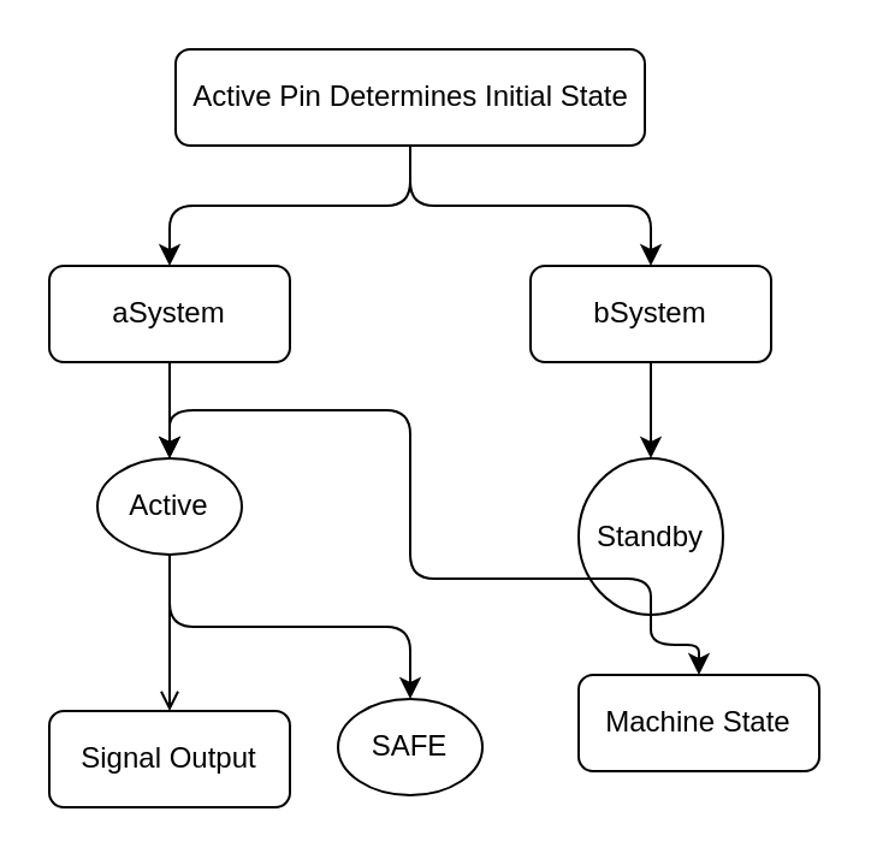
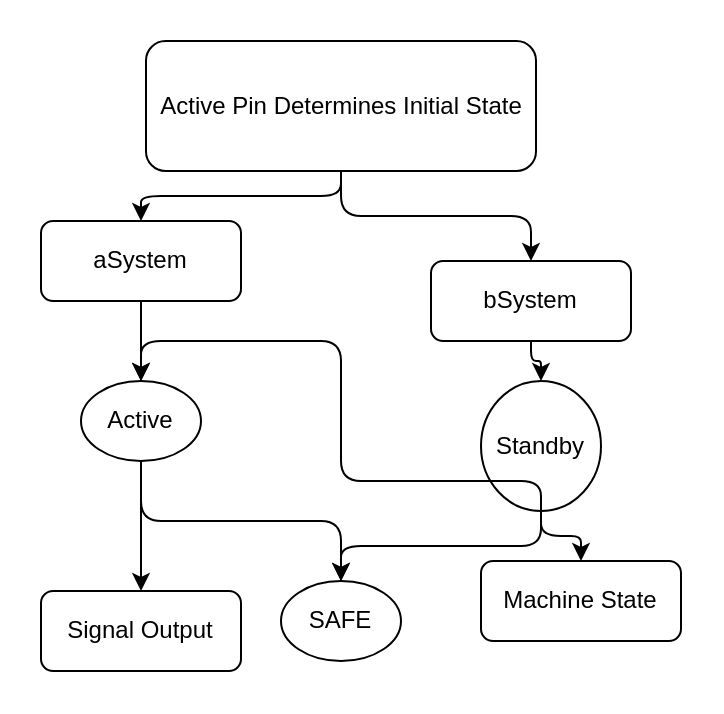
  <mxCell id="0" />
  <mxCell id="1" parent="0" />
  <mxCell id="2" value="aSystem" style="rounded=1;whiteSpace=wrap;html=1;" parent="1" vertex="1"><mxGeometry x="20" y="110" width="100" height="40" as="geometry" /></mxCell>
- <mxCell id="3" value="bSystem" style="rounded=1;whiteSpace=wrap;html=1;" parent="1" vertex="1"><mxGeometry x="220" y="110" width="100" height="40" as="geometry" /></mxCell>
+ <mxCell id="3" value="bSystem" style="rounded=1;whiteSpace=wrap;html=1;" parent="1" vertex="1"><mxGeometry x="215" y="130" width="100" height="40" as="geometry" /></mxCell>
  <mxCell id="4" value="Active" style="ellipse;whiteSpace=wrap;html=1;" parent="1" vertex="1"><mxGeometry x="40" y="190" width="60" height="40" as="geometry" /></mxCell>
  <mxCell id="5" value="Standby" style="ellipse;whiteSpace=wrap;html=1;" parent="1" vertex="1"><mxGeometry x="240" y="190" width="60" height="65" as="geometry" /></mxCell>
  <mxCell id="6" value="SAFE" style="ellipse;whiteSpace=wrap;html=1;" parent="1" vertex="1"><mxGeometry x="140" y="290" width="60" height="40" as="geometry" /></mxCell>
- <mxCell id="7" value="Active Pin Determines Initial State" style="rounded=1;whiteSpace=wrap;html=1;" parent="1" vertex="1"><mxGeometry x="72.5" y="20" width="195" height="40" as="geometry" /></mxCell>
+ <mxCell id="7" value="Active Pin Determines Initial State" style="rounded=1;whiteSpace=wrap;html=1;" parent="1" vertex="1"><mxGeometry x="72.5" y="20" width="195" height="65" as="geometry" /></mxCell>
  <mxCell id="8" value="Signal Output" style="rounded=1;whiteSpace=wrap;html=1;" parent="1" vertex="1"><mxGeometry x="20" y="295" width="100" height="40" as="geometry" /></mxCell>
  <mxCell id="9" value="Machine State" style="rounded=1;whiteSpace=wrap;html=1;" parent="1" vertex="1"><mxGeometry x="240" y="280" width="100" height="40" as="geometry" /></mxCell>
  <mxCell id="10" style="edgeStyle=orthogonalEdgeStyle;rounded=1;exitX=0.5;exitY=1;exitDx=0;exitDy=0;entryX=0.5;entryY=0;entryDx=0;entryDy=0;" parent="1" source="7" target="2" edge="1"><mxGeometry relative="1" as="geometry" /></mxCell>
  <mxCell id="11" style="edgeStyle=orthogonalEdgeStyle;rounded=1;exitX=0.5;exitY=1;exitDx=0;exitDy=0;entryX=0.5;entryY=0;entryDx=0;entryDy=0;" parent="1" source="7" target="3" edge="1"><mxGeometry relative="1" as="geometry" /></mxCell>
  <mxCell id="12" style="edgeStyle=orthogonalEdgeStyle;rounded=1;exitX=0.5;exitY=1;exitDx=0;exitDy=0;entryX=0.5;entryY=0;entryDx=0;entryDy=0;" parent="1" source="2" target="4" edge="1"><mxGeometry relative="1" as="geometry" /></mxCell>
  <mxCell id="13" style="edgeStyle=orthogonalEdgeStyle;rounded=1;exitX=0.5;exitY=1;exitDx=0;exitDy=0;entryX=0.5;entryY=0;entryDx=0;entryDy=0;" parent="1" source="3" target="5" edge="1"><mxGeometry relative="1" as="geometry" /></mxCell>
- <mxCell id="14" style="edgeStyle=orthogonalEdgeStyle;rounded=1;exitX=0.5;exitY=1;exitDx=0;exitDy=0;entryX=0.5;entryY=0;entryDx=0;entryDy=0;endArrow=open;" parent="1" source="4" target="8" edge="1"><mxGeometry relative="1" as="geometry" /></mxCell>
+ <mxCell id="14" style="edgeStyle=orthogonalEdgeStyle;rounded=1;exitX=0.5;exitY=1;exitDx=0;exitDy=0;entryX=0.5;entryY=0;entryDx=0;entryDy=0;" parent="1" source="4" target="8" edge="1"><mxGeometry relative="1" as="geometry" /></mxCell>
  <mxCell id="15" style="edgeStyle=orthogonalEdgeStyle;rounded=1;exitX=0.5;exitY=1;exitDx=0;exitDy=0;entryX=0.5;entryY=0;entryDx=0;entryDy=0;" parent="1" source="5" target="9" edge="1"><mxGeometry relative="1" as="geometry" /></mxCell>
  <mxCell id="16" style="edgeStyle=orthogonalEdgeStyle;rounded=1;exitX=0.5;exitY=1;exitDx=0;exitDy=0;entryX=0.5;entryY=0;entryDx=0;entryDy=0;" parent="1" source="4" target="6" edge="1"><mxGeometry relative="1" as="geometry" /></mxCell>
  <mxCell id="17" style="edgeStyle=orthogonalEdgeStyle;rounded=1;exitX=0.5;exitY=1;exitDx=0;exitDy=0;entryX=0.5;entryY=0;entryDx=0;entryDy=0;" parent="1" source="5" target="4" edge="1"><mxGeometry relative="1" as="geometry"><Array as="points"><mxPoint x="270" y="240" /><mxPoint x="170" y="240" /><mxPoint x="170" y="170" /><mxPoint x="70" y="170" /></Array></mxGeometry></mxCell>
+ <mxCell id="18" style="edgeStyle=orthogonalEdgeStyle;rounded=1;exitX=0.5;exitY=1;exitDx=0;exitDy=0;entryX=0.5;entryY=0;entryDx=0;entryDy=0;" parent="1" source="5" target="6" edge="1"><mxGeometry relative="1" as="geometry" /></mxCell>
